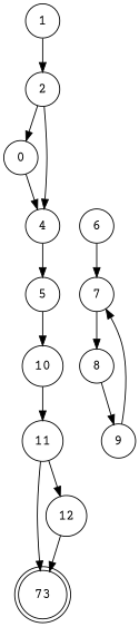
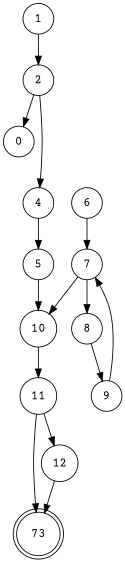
  digraph {
    fontname="Courier Prime"
    node [fontname="Courier Prime" shape=circle]
    edge [fontname="Courier Prime"]
    n1 [label=73 shape=doublecircle]
    1
    2
    n4 [label=0]
    4
    5
    10
    6
    7
    11
    8
    9
    12
    1 -> 2
    2 -> n4
    2 -> 4
-   n4 -> 4
    4 -> 5
    5 -> 10
    10 -> 11
    6 -> 7
+   7 -> 10
    7 -> 8
    11 -> n1
    11 -> 12
    8 -> 9
    9 -> 7
    12 -> n1
  }
